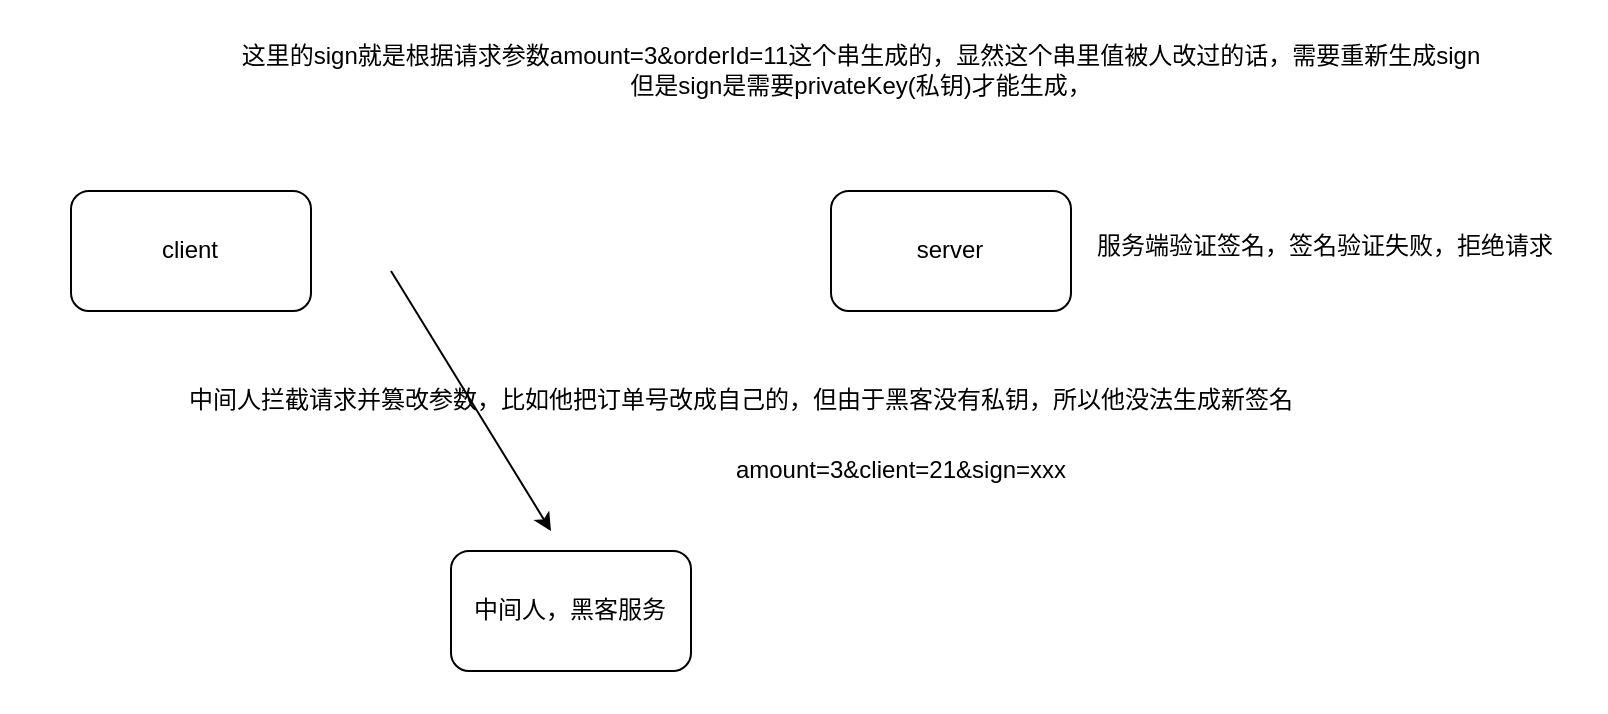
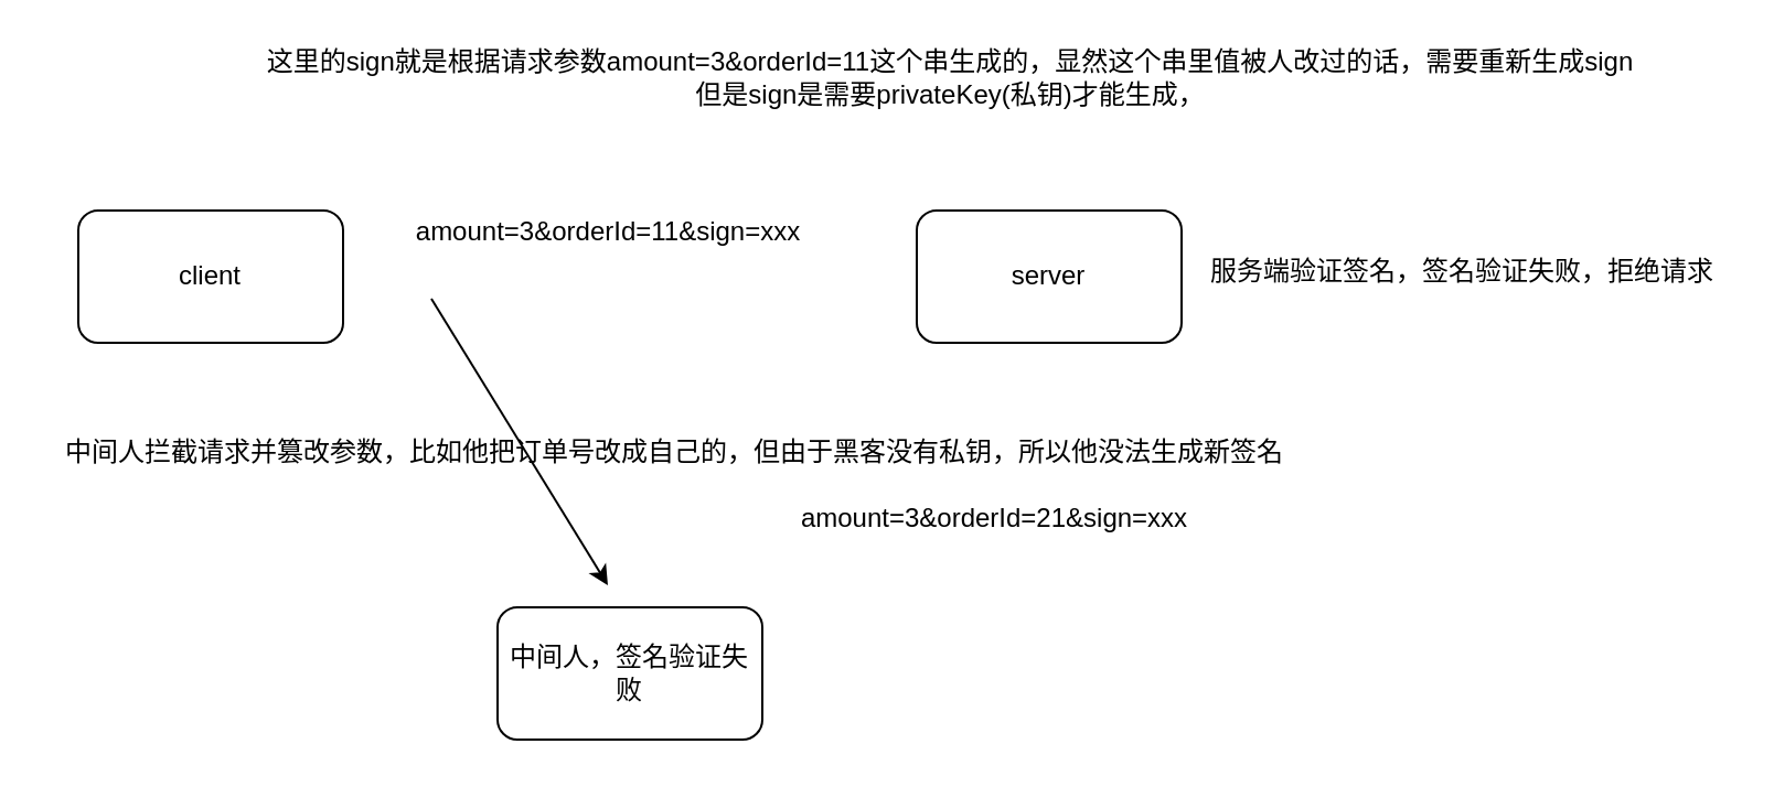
  <mxCell id="0" />
  <mxCell id="1" parent="0" />
  <mxCell id="2" value="client" style="rounded=1;whiteSpace=wrap;html=1;" vertex="1" parent="1"><mxGeometry x="35" y="95" width="120" height="60" as="geometry" /></mxCell>
  <mxCell id="3" value="server" style="rounded=1;whiteSpace=wrap;html=1;" vertex="1" parent="1"><mxGeometry x="415" y="95" width="120" height="60" as="geometry" /></mxCell>
+ <mxCell id="4" value="amount=3&amp;amp;orderId=11&amp;amp;sign=xxx" style="text;html=1;align=center;verticalAlign=middle;resizable=0;points=[];;autosize=1;" vertex="1" parent="1"><mxGeometry x="180" y="95" width="190" height="20" as="geometry" /></mxCell>
  <mxCell id="5" value="这里的sign就是根据请求参数amount=3&amp;amp;orderId=11这个串生成的，显然这个串里值被人改过的话，需要重新生成sign&lt;br&gt;但是sign是需要privateKey(私钥)才能生成，" style="text;html=1;align=center;verticalAlign=middle;resizable=0;points=[];;autosize=1;" vertex="1" parent="1"><mxGeometry x="115" y="20" width="630" height="30" as="geometry" /></mxCell>
- <mxCell id="6" value="中间人，黑客服务" style="rounded=1;whiteSpace=wrap;html=1;" vertex="1" parent="1"><mxGeometry x="225" y="275" width="120" height="60" as="geometry" /></mxCell>
+ <mxCell id="6" value="中间人，签名验证失败" style="rounded=1;whiteSpace=wrap;html=1;" vertex="1" parent="1"><mxGeometry x="225" y="275" width="120" height="60" as="geometry" /></mxCell>
  <mxCell id="7" value="" style="endArrow=classic;html=1;" edge="1" parent="1"><mxGeometry width="50" height="50" relative="1" as="geometry"><mxPoint x="195" y="135" as="sourcePoint" /><mxPoint x="275" y="265" as="targetPoint" /></mxGeometry></mxCell>
- <mxCell id="8" value="中间人拦截请求并篡改参数，比如他把订单号改成自己的，但由于黑客没有私钥，所以他没法生成新签名" style="text;html=1;align=center;verticalAlign=middle;resizable=0;points=[];;autosize=1;" vertex="1" parent="1"><mxGeometry x="85" y="190" width="570" height="20" as="geometry" /></mxCell>
- <mxCell id="9" value="amount=3&amp;amp;client=21&amp;amp;sign=xxx" style="text;html=1;align=center;verticalAlign=middle;resizable=0;points=[];;autosize=1;" vertex="1" parent="1"><mxGeometry x="355" y="225" width="190" height="20" as="geometry" /></mxCell>
+ <mxCell id="8" value="中间人拦截请求并篡改参数，比如他把订单号改成自己的，但由于黑客没有私钥，所以他没法生成新签名" style="text;html=1;align=center;verticalAlign=middle;resizable=0;points=[];;autosize=1;" vertex="1" parent="1"><mxGeometry x="20" y="195" width="570" height="20" as="geometry" /></mxCell>
+ <mxCell id="9" value="amount=3&amp;amp;orderId=21&amp;amp;sign=xxx" style="text;html=1;align=center;verticalAlign=middle;resizable=0;points=[];;autosize=1;" vertex="1" parent="1"><mxGeometry x="355" y="225" width="190" height="20" as="geometry" /></mxCell>
  <mxCell id="10" value="服务端验证签名，签名验证失败，拒绝请求" style="text;html=1;align=center;verticalAlign=middle;resizable=0;points=[];;autosize=1;" vertex="1" parent="1"><mxGeometry x="542" y="112.5" width="240" height="20" as="geometry" /></mxCell>
